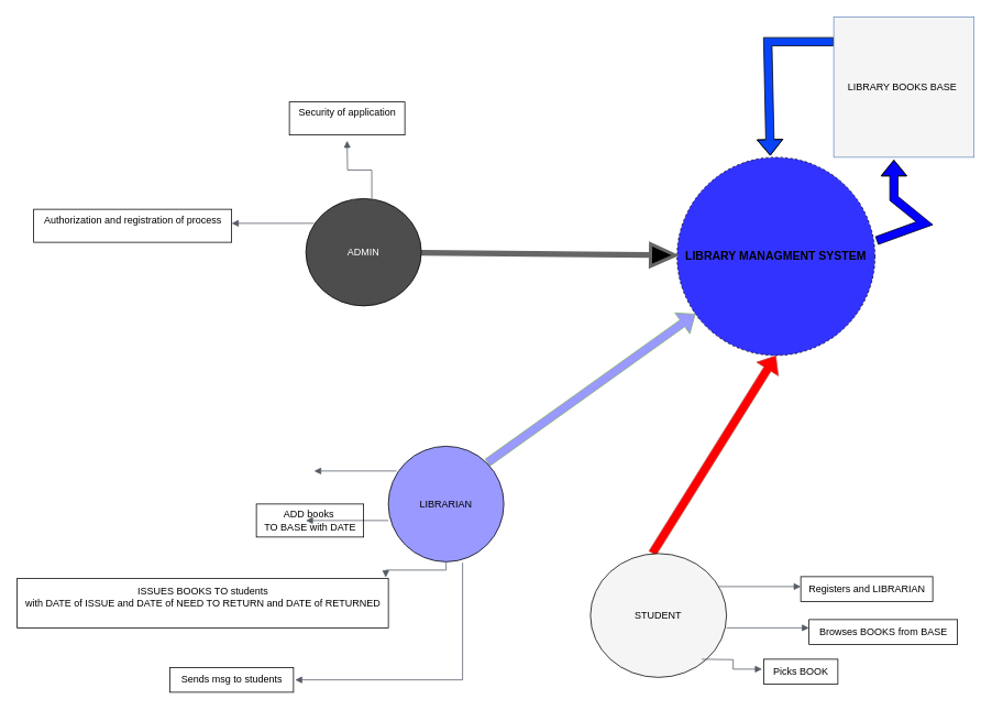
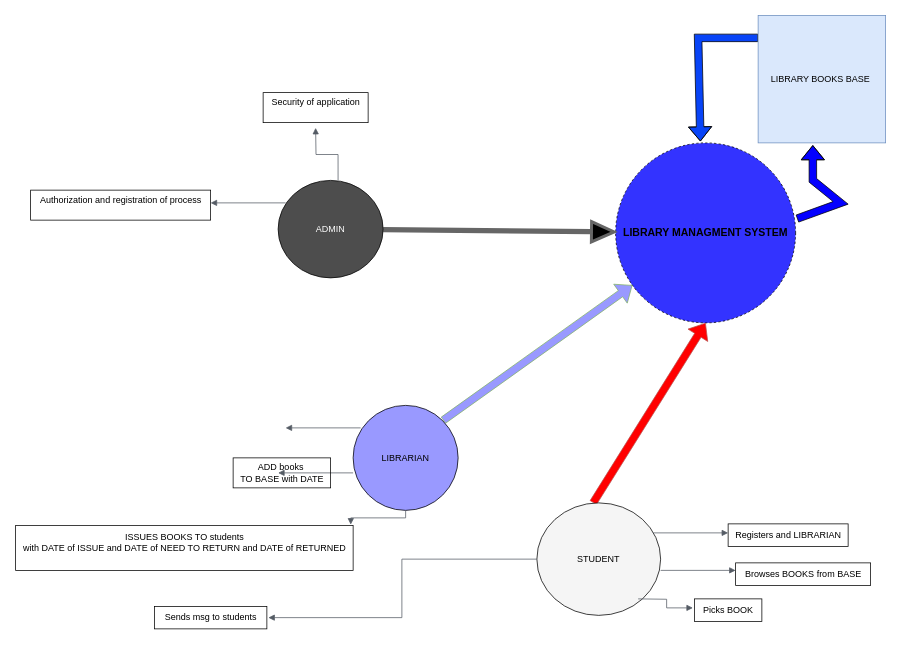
  <mxCell id="0" />
  <mxCell id="1" parent="0" />
  <mxCell id="2" value="&lt;div style=&quot;text-align: justify;&quot;&gt;&lt;font style=&quot;font-size: 14px;&quot;&gt;&lt;b&gt;LIBRARY MANAGMENT SYSTEM&lt;/b&gt;&lt;/font&gt;&lt;/div&gt;" style="ellipse;whiteSpace=wrap;html=1;aspect=fixed;fillColor=#3333FF;dashed=1;" vertex="1" parent="1"><mxGeometry x="820" y="190" width="240" height="240" as="geometry" /></mxCell>
  <mxCell id="3" value="" style="shape=flexArrow;endArrow=classic;html=1;rounded=0;fillColor=#000000;strokeColor=#666666;width=0;endSize=8.73;strokeWidth=4;" edge="1" parent="1" source="8" target="2"><mxGeometry width="50" height="50" relative="1" as="geometry"><mxPoint x="520" y="390" as="sourcePoint" /><mxPoint x="690" y="380" as="targetPoint" /></mxGeometry></mxCell>
  <mxCell id="4" value="" style="shape=flexArrow;endArrow=classic;html=1;rounded=0;fillColor=#9999FF;strokeColor=#82b366;" edge="1" parent="1" target="2"><mxGeometry width="50" height="50" relative="1" as="geometry"><mxPoint x="590" y="560" as="sourcePoint" /><mxPoint x="730" y="450" as="targetPoint" /></mxGeometry></mxCell>
  <mxCell id="5" value="" style="shape=flexArrow;endArrow=classic;html=1;rounded=0;entryX=0.5;entryY=1;entryDx=0;entryDy=0;fillColor=#FF0000;strokeColor=#b85450;" edge="1" parent="1" target="2"><mxGeometry width="50" height="50" relative="1" as="geometry"><mxPoint x="790" y="670" as="sourcePoint" /><mxPoint x="825" y="560" as="targetPoint" /></mxGeometry></mxCell>
  <mxCell id="6" value="" style="shape=flexArrow;endArrow=classic;html=1;rounded=0;fillColor=#0400ff;entryX=0.429;entryY=1.018;entryDx=0;entryDy=0;entryPerimeter=0;exitX=1.008;exitY=0.421;exitDx=0;exitDy=0;exitPerimeter=0;" edge="1" parent="1" source="2" target="11"><mxGeometry width="50" height="50" relative="1" as="geometry"><mxPoint x="1070" y="290" as="sourcePoint" /><mxPoint x="1020" y="220" as="targetPoint" /><Array as="points"><mxPoint x="1120" y="270" /><mxPoint x="1083" y="240" /></Array></mxGeometry></mxCell>
  <mxCell id="7" value="" style="shape=flexArrow;endArrow=classic;html=1;rounded=0;fillColor=#0844f7;exitX=0;exitY=0.447;exitDx=0;exitDy=0;exitPerimeter=0;entryX=0.471;entryY=-0.008;entryDx=0;entryDy=0;entryPerimeter=0;" edge="1" parent="1" target="2"><mxGeometry width="50" height="50" relative="1" as="geometry"><mxPoint x="1010" y="50" as="sourcePoint" /><mxPoint x="998.08" y="159.13" as="targetPoint" /><Array as="points"><mxPoint x="930" y="50.01" /></Array></mxGeometry></mxCell>
  <mxCell id="8" value="&lt;font color=&quot;#ffffff&quot;&gt;ADMIN&lt;/font&gt;" style="ellipse;whiteSpace=wrap;html=1;fillColor=#4D4D4D;" vertex="1" parent="1"><mxGeometry x="370" y="240" width="140" height="130" as="geometry" /></mxCell>
  <mxCell id="9" value="LIBRARIAN" style="ellipse;whiteSpace=wrap;html=1;fillColor=#9999FF;" vertex="1" parent="1"><mxGeometry x="470" y="540" width="140" height="140" as="geometry" /></mxCell>
  <mxCell id="10" value="STUDENT" style="ellipse;whiteSpace=wrap;html=1;fillColor=#f5f5f5;" vertex="1" parent="1"><mxGeometry x="715" y="670" width="165" height="150" as="geometry" /></mxCell>
- <mxCell id="11" value="LIBRARY BOOKS BASE&amp;nbsp;" style="whiteSpace=wrap;html=1;aspect=fixed;fillColor=#f5f5f5;strokeColor=#6c8ebf;" vertex="1" parent="1"><mxGeometry x="1010" y="20" width="170" height="170" as="geometry" /></mxCell>
+ <mxCell id="11" value="LIBRARY BOOKS BASE&amp;nbsp;" style="whiteSpace=wrap;html=1;aspect=fixed;fillColor=#dae8fc;strokeColor=#6c8ebf;" vertex="1" parent="1"><mxGeometry x="1010" y="20" width="170" height="170" as="geometry" /></mxCell>
  <mxCell id="12" value="" style="edgeStyle=orthogonalEdgeStyle;html=1;endArrow=none;elbow=vertical;startArrow=block;startFill=1;strokeColor=#545B64;rounded=0;entryX=0.571;entryY=0;entryDx=0;entryDy=0;entryPerimeter=0;" edge="1" parent="1" target="8"><mxGeometry width="100" relative="1" as="geometry"><mxPoint x="420" y="170" as="sourcePoint" /><mxPoint x="520" y="170" as="targetPoint" /></mxGeometry></mxCell>
  <mxCell id="13" value="Security of application&lt;div&gt;&lt;br&gt;&lt;/div&gt;" style="text;html=1;align=center;verticalAlign=middle;resizable=0;points=[];autosize=1;strokeColor=default;fillColor=none;" vertex="1" parent="1"><mxGeometry y="123" width="140" height="40" as="geometry" x="350" /></mxCell>
  <mxCell id="14" value="" style="edgeStyle=orthogonalEdgeStyle;html=1;endArrow=none;elbow=vertical;startArrow=block;startFill=1;strokeColor=#545B64;rounded=0;" edge="1" parent="1"><mxGeometry width="100" relative="1" as="geometry"><mxPoint x="280" y="270" as="sourcePoint" /><mxPoint x="380" y="270" as="targetPoint" /></mxGeometry></mxCell>
  <mxCell id="15" value="Authorization and registration of process&lt;div&gt;&lt;br&gt;&lt;/div&gt;" style="text;html=1;align=center;verticalAlign=middle;resizable=0;points=[];autosize=1;strokeColor=default;fillColor=none;" vertex="1" parent="1"><mxGeometry x="40" y="253" width="240" height="40" as="geometry" /></mxCell>
  <mxCell id="16" value="" style="edgeStyle=orthogonalEdgeStyle;html=1;endArrow=none;elbow=vertical;startArrow=block;startFill=1;strokeColor=#545B64;rounded=0;" edge="1" parent="1"><mxGeometry width="100" relative="1" as="geometry"><mxPoint x="380" y="570" as="sourcePoint" /><mxPoint x="480" y="570" as="targetPoint" /></mxGeometry></mxCell>
  <mxCell id="17" value="" style="edgeStyle=orthogonalEdgeStyle;html=1;endArrow=none;elbow=vertical;startArrow=block;startFill=1;strokeColor=#545B64;rounded=0;" edge="1" parent="1"><mxGeometry width="100" relative="1" as="geometry"><mxPoint x="370" y="630" as="sourcePoint" /><mxPoint x="470" y="630" as="targetPoint" /></mxGeometry></mxCell>
  <mxCell id="18" value="ADD books&amp;nbsp;&lt;div&gt;TO BASE with DATE&lt;/div&gt;" style="text;html=1;align=center;verticalAlign=middle;resizable=0;points=[];autosize=1;strokeColor=default;fillColor=none;" vertex="1" parent="1"><mxGeometry x="310" y="610" width="130" height="40" as="geometry" /></mxCell>
  <mxCell id="19" value="" style="edgeStyle=orthogonalEdgeStyle;html=1;endArrow=none;elbow=vertical;startArrow=block;startFill=1;strokeColor=#545B64;rounded=0;exitX=0.993;exitY=-0.017;exitDx=0;exitDy=0;exitPerimeter=0;" edge="1" parent="1" source="20" target="9"><mxGeometry width="100" relative="1" as="geometry"><mxPoint y="710" as="sourcePoint" x="350" /><mxPoint x="450" y="710" as="targetPoint" /></mxGeometry></mxCell>
  <mxCell id="20" value="ISSUES BOOKS TO students&lt;div&gt;with DATE of ISSUE and DATE of NEED TO RETURN and DATE of RETURNED&lt;/div&gt;&lt;div&gt;&lt;br&gt;&lt;/div&gt;" style="text;html=1;align=center;verticalAlign=middle;resizable=0;points=[];autosize=1;strokeColor=default;fillColor=none;" vertex="1" parent="1"><mxGeometry x="20" y="700" width="450" height="60" as="geometry" /></mxCell>
- <mxCell id="21" value="" style="edgeStyle=orthogonalEdgeStyle;html=1;endArrow=none;elbow=vertical;startArrow=block;startFill=1;strokeColor=#545B64;rounded=0;entryX=0.643;entryY=1.007;entryDx=0;entryDy=0;entryPerimeter=0;exitX=1.013;exitY=0.5;exitDx=0;exitDy=0;exitPerimeter=0;" edge="1" parent="1" source="22" target="9"><mxGeometry width="100" relative="1" as="geometry"><mxPoint x="410" y="820" as="sourcePoint" /><mxPoint x="600" y="760" as="targetPoint" /></mxGeometry></mxCell>
+ <mxCell id="21" value="" style="edgeStyle=orthogonalEdgeStyle;html=1;endArrow=none;elbow=vertical;startArrow=block;startFill=1;strokeColor=#545B64;rounded=0;exitX=1.013;exitY=0.5;exitDx=0;exitDy=0;exitPerimeter=0;" edge="1" parent="1" source="22" target="10"><mxGeometry width="100" relative="1" as="geometry"><mxPoint x="410" y="820" as="sourcePoint" /><mxPoint x="600" y="760" as="targetPoint" /></mxGeometry></mxCell>
  <mxCell id="22" value="Sends msg to students" style="text;html=1;align=center;verticalAlign=middle;resizable=0;points=[];autosize=1;strokeColor=default;fillColor=none;" vertex="1" parent="1"><mxGeometry x="205" y="808" width="150" height="30" as="geometry" /></mxCell>
  <mxCell id="23" value="" style="edgeStyle=orthogonalEdgeStyle;html=1;endArrow=block;elbow=vertical;startArrow=none;endFill=1;strokeColor=#545B64;rounded=0;" edge="1" parent="1"><mxGeometry width="100" relative="1" as="geometry"><mxPoint x="870" y="710" as="sourcePoint" /><mxPoint x="970" y="710" as="targetPoint" /></mxGeometry></mxCell>
  <mxCell id="24" value="Registers and LIBRARIAN" style="text;html=1;align=center;verticalAlign=middle;resizable=0;points=[];autosize=1;fillColor=none;strokeColor=default;" vertex="1" parent="1"><mxGeometry x="970" y="698" width="160" height="30" as="geometry" /></mxCell>
  <mxCell id="25" value="" style="edgeStyle=orthogonalEdgeStyle;html=1;endArrow=block;elbow=vertical;startArrow=none;endFill=1;strokeColor=#545B64;rounded=0;" edge="1" parent="1"><mxGeometry width="100" relative="1" as="geometry"><mxPoint x="880" y="760" as="sourcePoint" /><mxPoint x="980" y="760" as="targetPoint" /></mxGeometry></mxCell>
  <mxCell id="26" value="Browses BOOKS from BASE" style="text;html=1;align=center;verticalAlign=middle;resizable=0;points=[];autosize=1;strokeColor=default;fillColor=none;" vertex="1" parent="1"><mxGeometry x="980" y="750" width="180" height="30" as="geometry" /></mxCell>
  <mxCell id="27" value="Picks BOOK" style="text;html=1;align=center;verticalAlign=middle;resizable=0;points=[];autosize=1;strokeColor=default;fillColor=none;" vertex="1" parent="1"><mxGeometry x="925" y="798" width="90" height="30" as="geometry" /></mxCell>
  <mxCell id="28" value="" style="edgeStyle=orthogonalEdgeStyle;html=1;endArrow=block;elbow=vertical;startArrow=none;endFill=1;strokeColor=#545B64;rounded=0;entryX=-0.022;entryY=0.4;entryDx=0;entryDy=0;entryPerimeter=0;" edge="1" parent="1" target="27"><mxGeometry width="100" relative="1" as="geometry"><mxPoint x="850" y="798" as="sourcePoint" /><mxPoint x="950" y="798" as="targetPoint" /></mxGeometry></mxCell>
